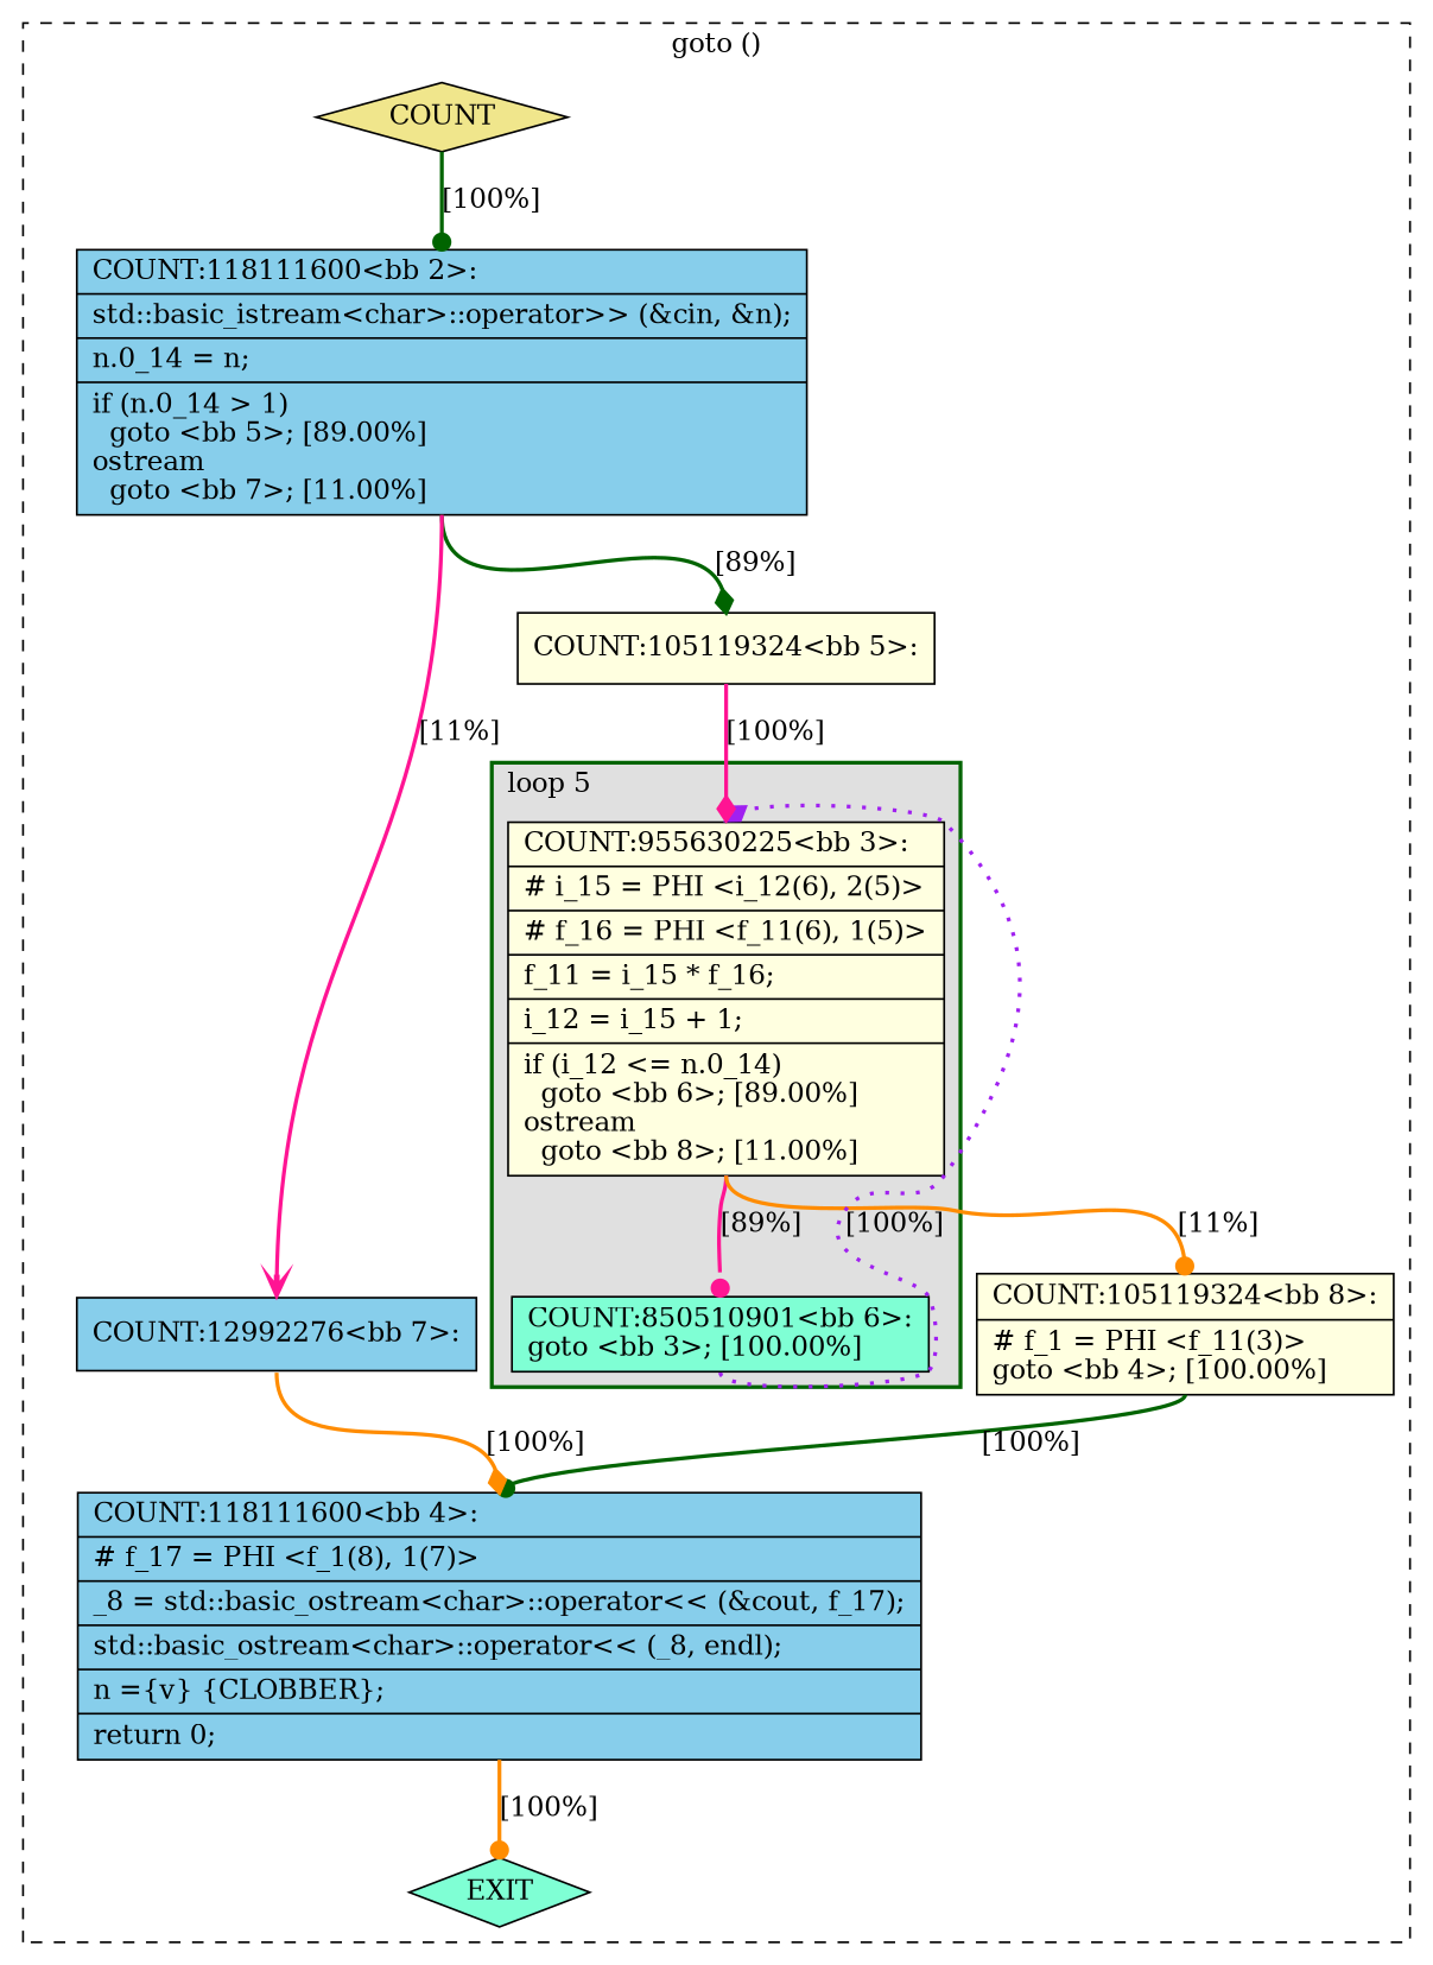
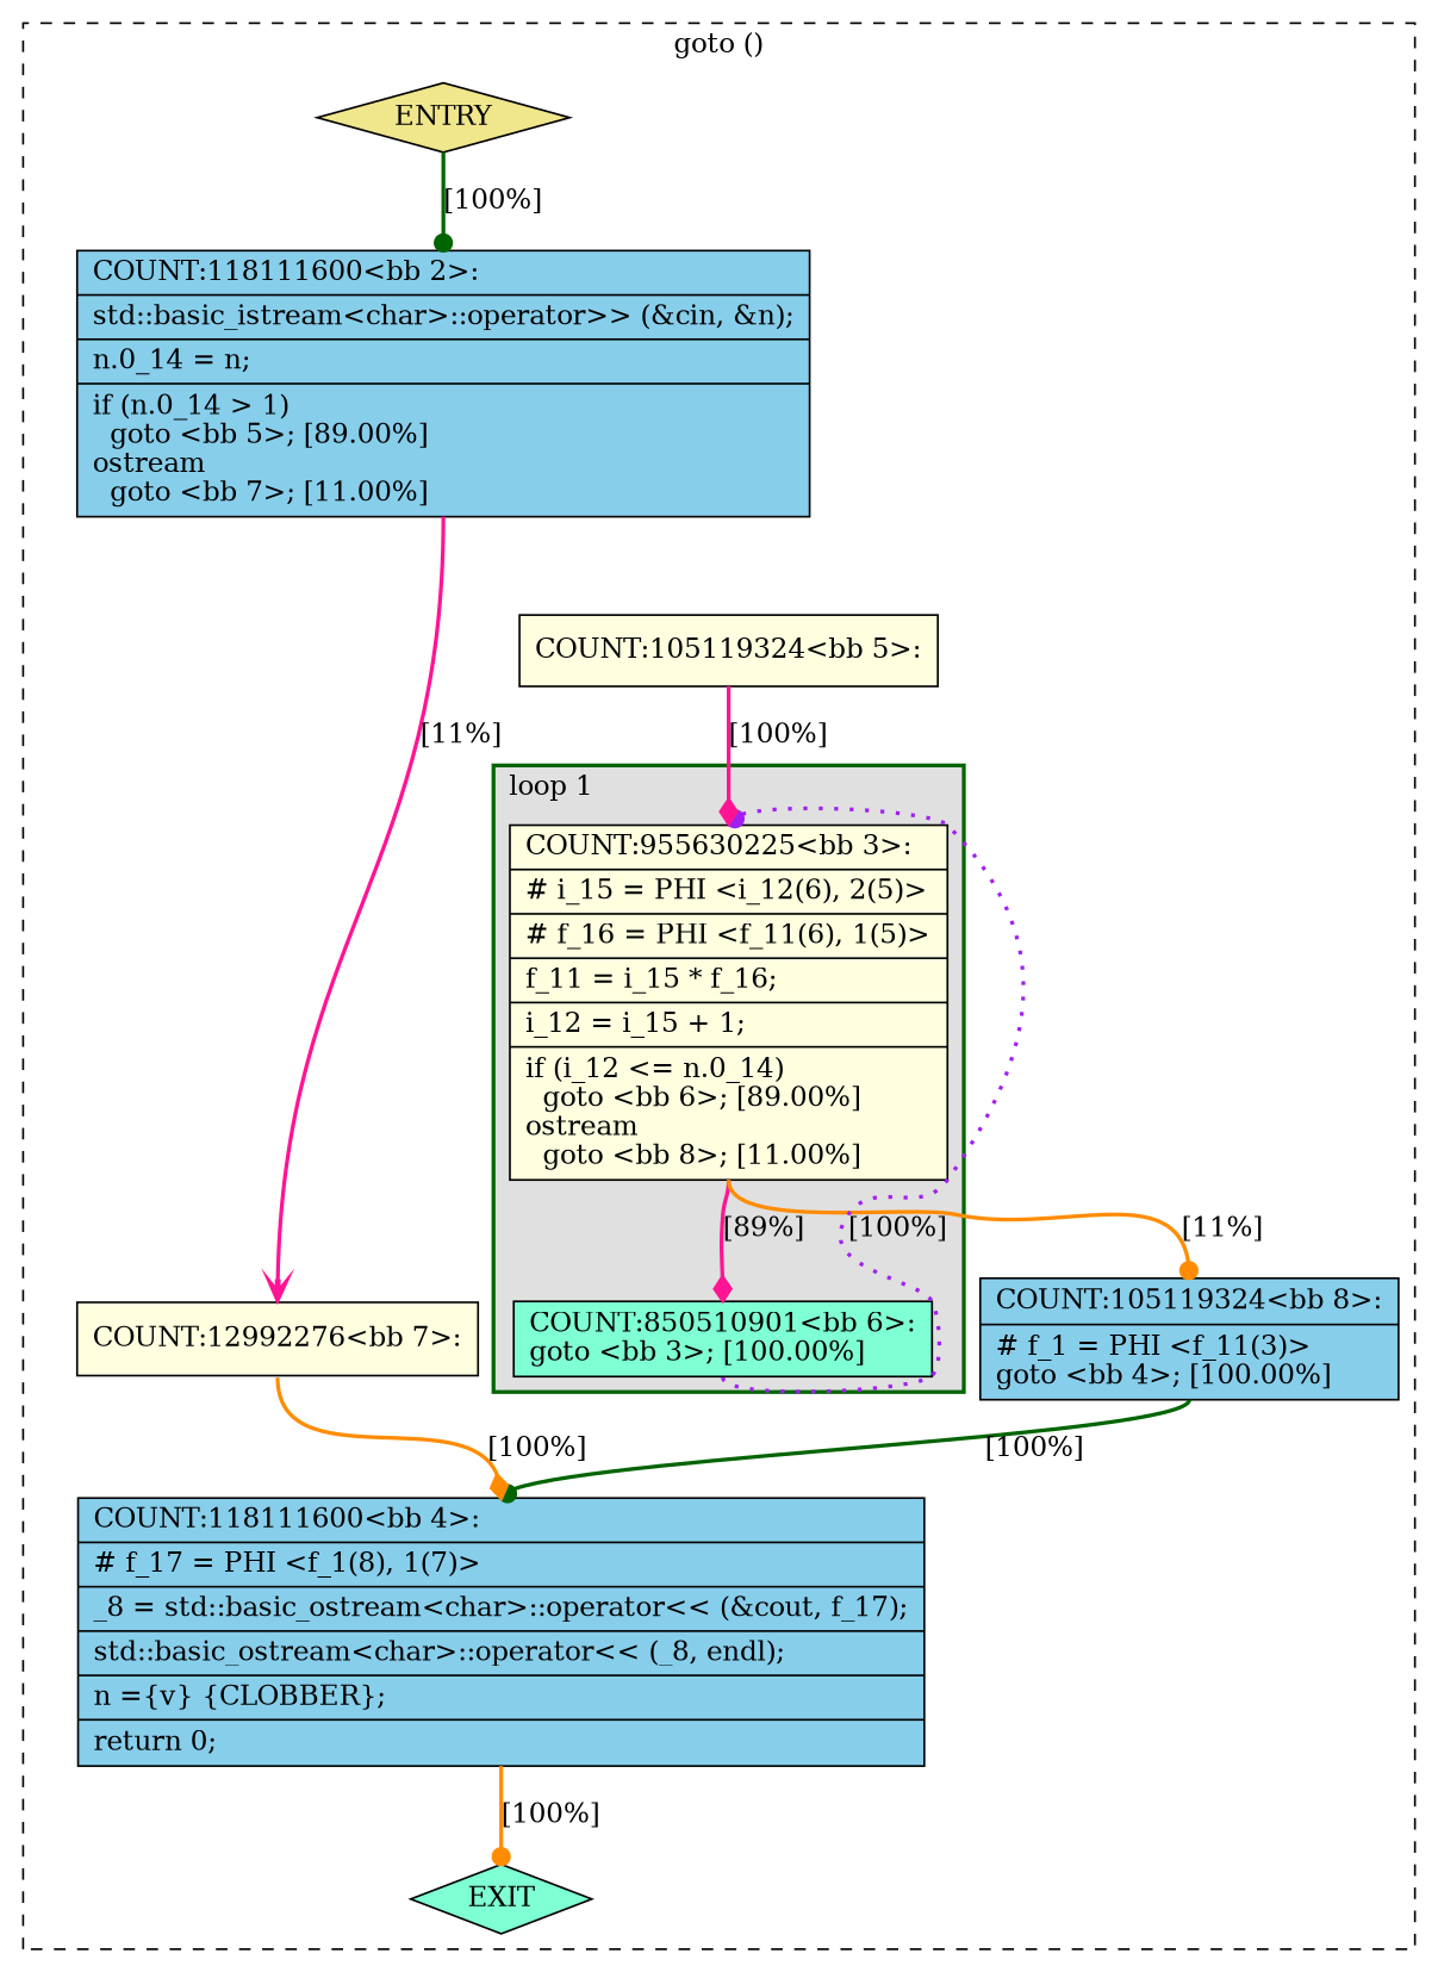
  digraph {
    node [fillcolor=lightyellow shape=record style=filled]
    edge [arrowhead=dot color=deeppink constraint=true headport=n style="solid,bold" tailport=s weight=10]
    n1 [label="{COUNT:955630225\<bb\ 3\>:\l|#\ i_15\ =\ PHI\ \<i_12(6),\ 2(5)\>\l|#\ f_16\ =\ PHI\ \<f_11(6),\ 1(5)\>\l|f_11\ =\ i_15\ *\ f_16;\l|i_12\ =\ i_15\ +\ 1;\l|if\ (i_12\ \<=\ n.0_14)\l\ \ goto\ \<bb\ 6\>;\ [89.00%]\lostream\l\ \ goto\ \<bb\ 8\>;\ [11.00%]\l}"]
    n2 [fillcolor=aquamarine label="{COUNT:850510901\<bb\ 6\>:\lgoto\ \<bb\ 3\>;\ [100.00%]\l}"]
-   n3 [label="{COUNT:105119324\<bb\ 8\>:\l|#\ f_1\ =\ PHI\ \<f_11(3)\>\lgoto\ \<bb\ 4\>;\ [100.00%]\l}"]
-   n4 [fillcolor=khaki label=COUNT shape=diamond]
+   n3 [fillcolor=skyblue label="{COUNT:105119324\<bb\ 8\>:\l|#\ f_1\ =\ PHI\ \<f_11(3)\>\lgoto\ \<bb\ 4\>;\ [100.00%]\l}"]
+   n4 [fillcolor=khaki label=ENTRY shape=diamond]
    n5 [fillcolor=aquamarine label=EXIT shape=diamond]
    n6 [fillcolor=skyblue label="{COUNT:118111600\<bb\ 2\>:\l|std::basic_istream\<char\>::operator\>\>\ (&cin,\ &n);\l|n.0_14\ =\ n;\l|if\ (n.0_14\ \>\ 1)\l\ \ goto\ \<bb\ 5\>;\ [89.00%]\lostream\l\ \ goto\ \<bb\ 7\>;\ [11.00%]\l}"]
    n7 [label="{COUNT:105119324\<bb\ 5\>:\l}"]
-   n8 [fillcolor=skyblue label="{COUNT:12992276\<bb\ 7\>:\l}"]
+   n8 [label="{COUNT:12992276\<bb\ 7\>:\l}"]
    n9 [fillcolor=skyblue label="{COUNT:118111600\<bb\ 4\>:\l|#\ f_17\ =\ PHI\ \<f_1(8),\ 1(7)\>\l|_8\ =\ std::basic_ostream\<char\>::operator\<\<\ (&cout,\ f_17);\l|std::basic_ostream\<char\>::operator\<\<\ (_8,\ endl);\l|n\ =\{v\}\ \{CLOBBER\};\l|return\ 0;\l}"]
    subgraph cluster_1 {
      color=black
      label="goto ()"
      style=dashed
      n3
      n4
      n5
      n6
      n7
      n8
      n9
      subgraph cluster_2 {
        color=darkgreen
        fillcolor=grey88
-       label="loop 5"
+       label="loop 1"
        labeljust=l
        penwidth=2
        style=filled
        n1
        n2
      }
    }
-   n1 -> n2 [label="[89%]"]
+   n1 -> n2 [arrowhead=diamond label="[89%]"]
    n1 -> n3 [color=darkorange label="[11%]"]
-   n2 -> n1 [arrowhead=diamond color=purple constraint=false label="[100%]" style="dotted,bold"]
+   n2 -> n1 [color=purple constraint=false label="[100%]" style="dotted,bold"]
    n3 -> n9 [color=darkgreen label="[100%]" weight=100]
    n4 -> n5 [style=invis arrowhead="" color="" weight=""]
    n4 -> n6 [color=darkgreen label="[100%]" weight=100]
-   n6 -> n7 [arrowhead=diamond color=darkgreen label="[89%]"]
    n6 -> n8 [arrowhead=vee label="[11%]"]
    n7 -> n1 [arrowhead=diamond label="[100%]" weight=100]
    n8 -> n9 [arrowhead=diamond color=darkorange label="[100%]" weight=100]
    n9 -> n5 [color=darkorange label="[100%]"]
  }
